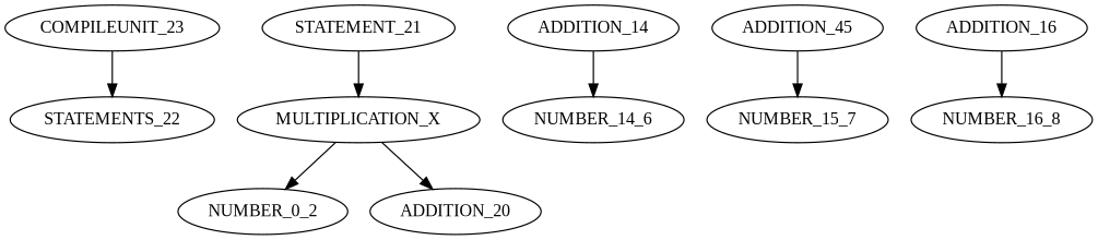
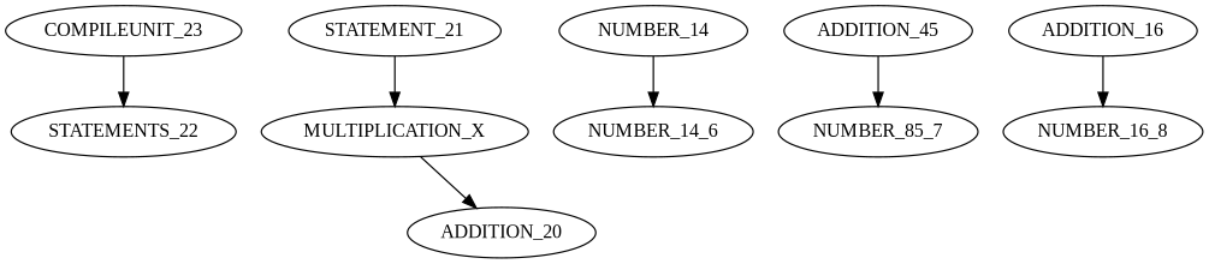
  digraph {
    fontname="Liberation Serif"
    node [fontname="Liberation Serif"]
    edge [fontname="Liberation Serif"]
    COMPILEUNIT_23
    STATEMENTS_22
    STATEMENT_21
    MULTIPLICATION_X
-   NUMBER_0_2
    ADDITION_20
-   ADDITION_14
+   ADDITION_14 [label=NUMBER_14]
    NUMBER_14_6
    n9 [label=ADDITION_45]
-   NUMBER_15_7
+   NUMBER_15_7 [label=NUMBER_85_7]
    ADDITION_16
    NUMBER_16_8
    COMPILEUNIT_23 -> STATEMENTS_22
    STATEMENT_21 -> MULTIPLICATION_X
-   MULTIPLICATION_X -> NUMBER_0_2
    MULTIPLICATION_X -> ADDITION_20
    ADDITION_14 -> NUMBER_14_6
    n9 -> NUMBER_15_7
    ADDITION_16 -> NUMBER_16_8
  }
